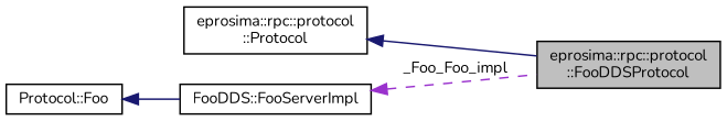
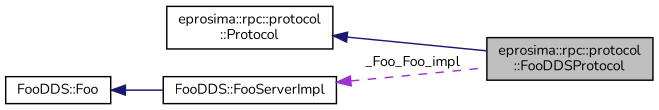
  digraph {
    fontname=Nunito
    rankdir=LR
    node [color=black fillcolor=white fontname=Nunito fontsize=10 shape=record style=filled]
    edge [color=midnightblue dir=back fontname=Nunito fontsize=10 labelfontname=Helvetica labelfontsize=10 style=solid]
    n1 [fillcolor=grey75 fontcolor=black height=0.2 label="eprosima::rpc::protocol\l::FooDDSProtocol" width=0.4]
    n2 [height=0.2 label="eprosima::rpc::protocol\l::Protocol" width=0.4]
    n3 [height=0.2 label="FooDDS::FooServerImpl" width=0.4]
-   n4 [height=0.2 label="Protocol::Foo" width=0.4]
+   n4 [height=0.2 label="FooDDS::Foo" width=0.4]
    n2 -> n1
    n3 -> n1 [color=darkorchid3 label=" _Foo_Foo_impl" style=dashed]
    n4 -> n3
  }
